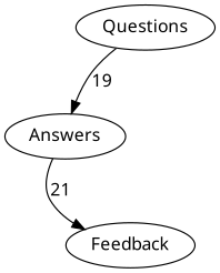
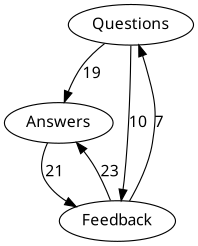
  digraph {
    fontname="Noto Sans"
    node [fontname="Noto Sans" group=a]
    edge [fontname="Noto Sans"]
    Questions
    Answers
    Feedback
    Questions -> Answers [label=19]
    Questions -> Answers [style=invis]
+   Questions -> Feedback [label=10]
    Answers -> Feedback [label=21]
    Answers -> Feedback [style=invis]
+   Feedback -> Questions [label=7]
+   Feedback -> Answers [label=23]
  }
